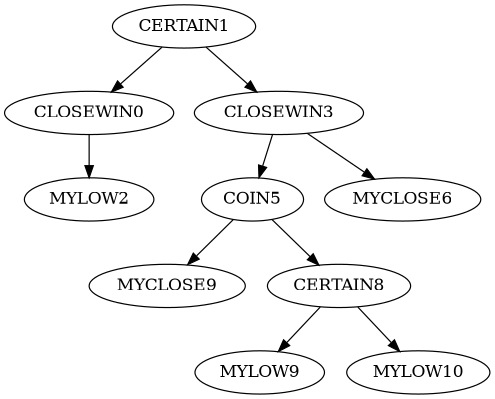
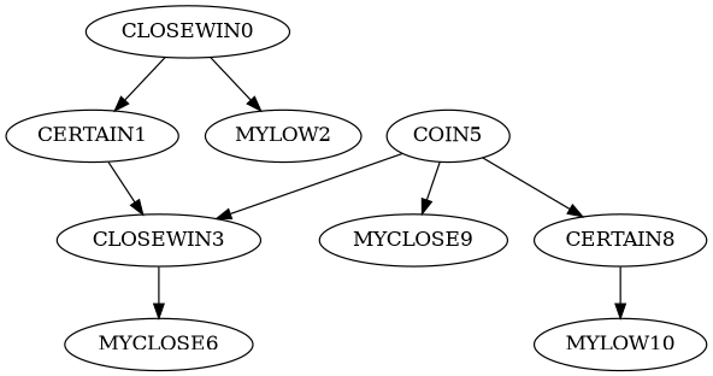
  digraph {
    CLOSEWIN0
    CERTAIN1
    MYLOW2
    CLOSEWIN3
    COIN5
    MYCLOSE6
    n7 [label=MYCLOSE9]
    CERTAIN8
-   MYLOW9
    MYLOW10
-   CERTAIN1 -> CLOSEWIN0
+   CLOSEWIN0 -> CERTAIN1
    CLOSEWIN0 -> MYLOW2
    CERTAIN1 -> CLOSEWIN3
-   CLOSEWIN3 -> COIN5
+   COIN5 -> CLOSEWIN3
    CLOSEWIN3 -> MYCLOSE6
    COIN5 -> n7
    COIN5 -> CERTAIN8
-   CERTAIN8 -> MYLOW9
    CERTAIN8 -> MYLOW10
  }
